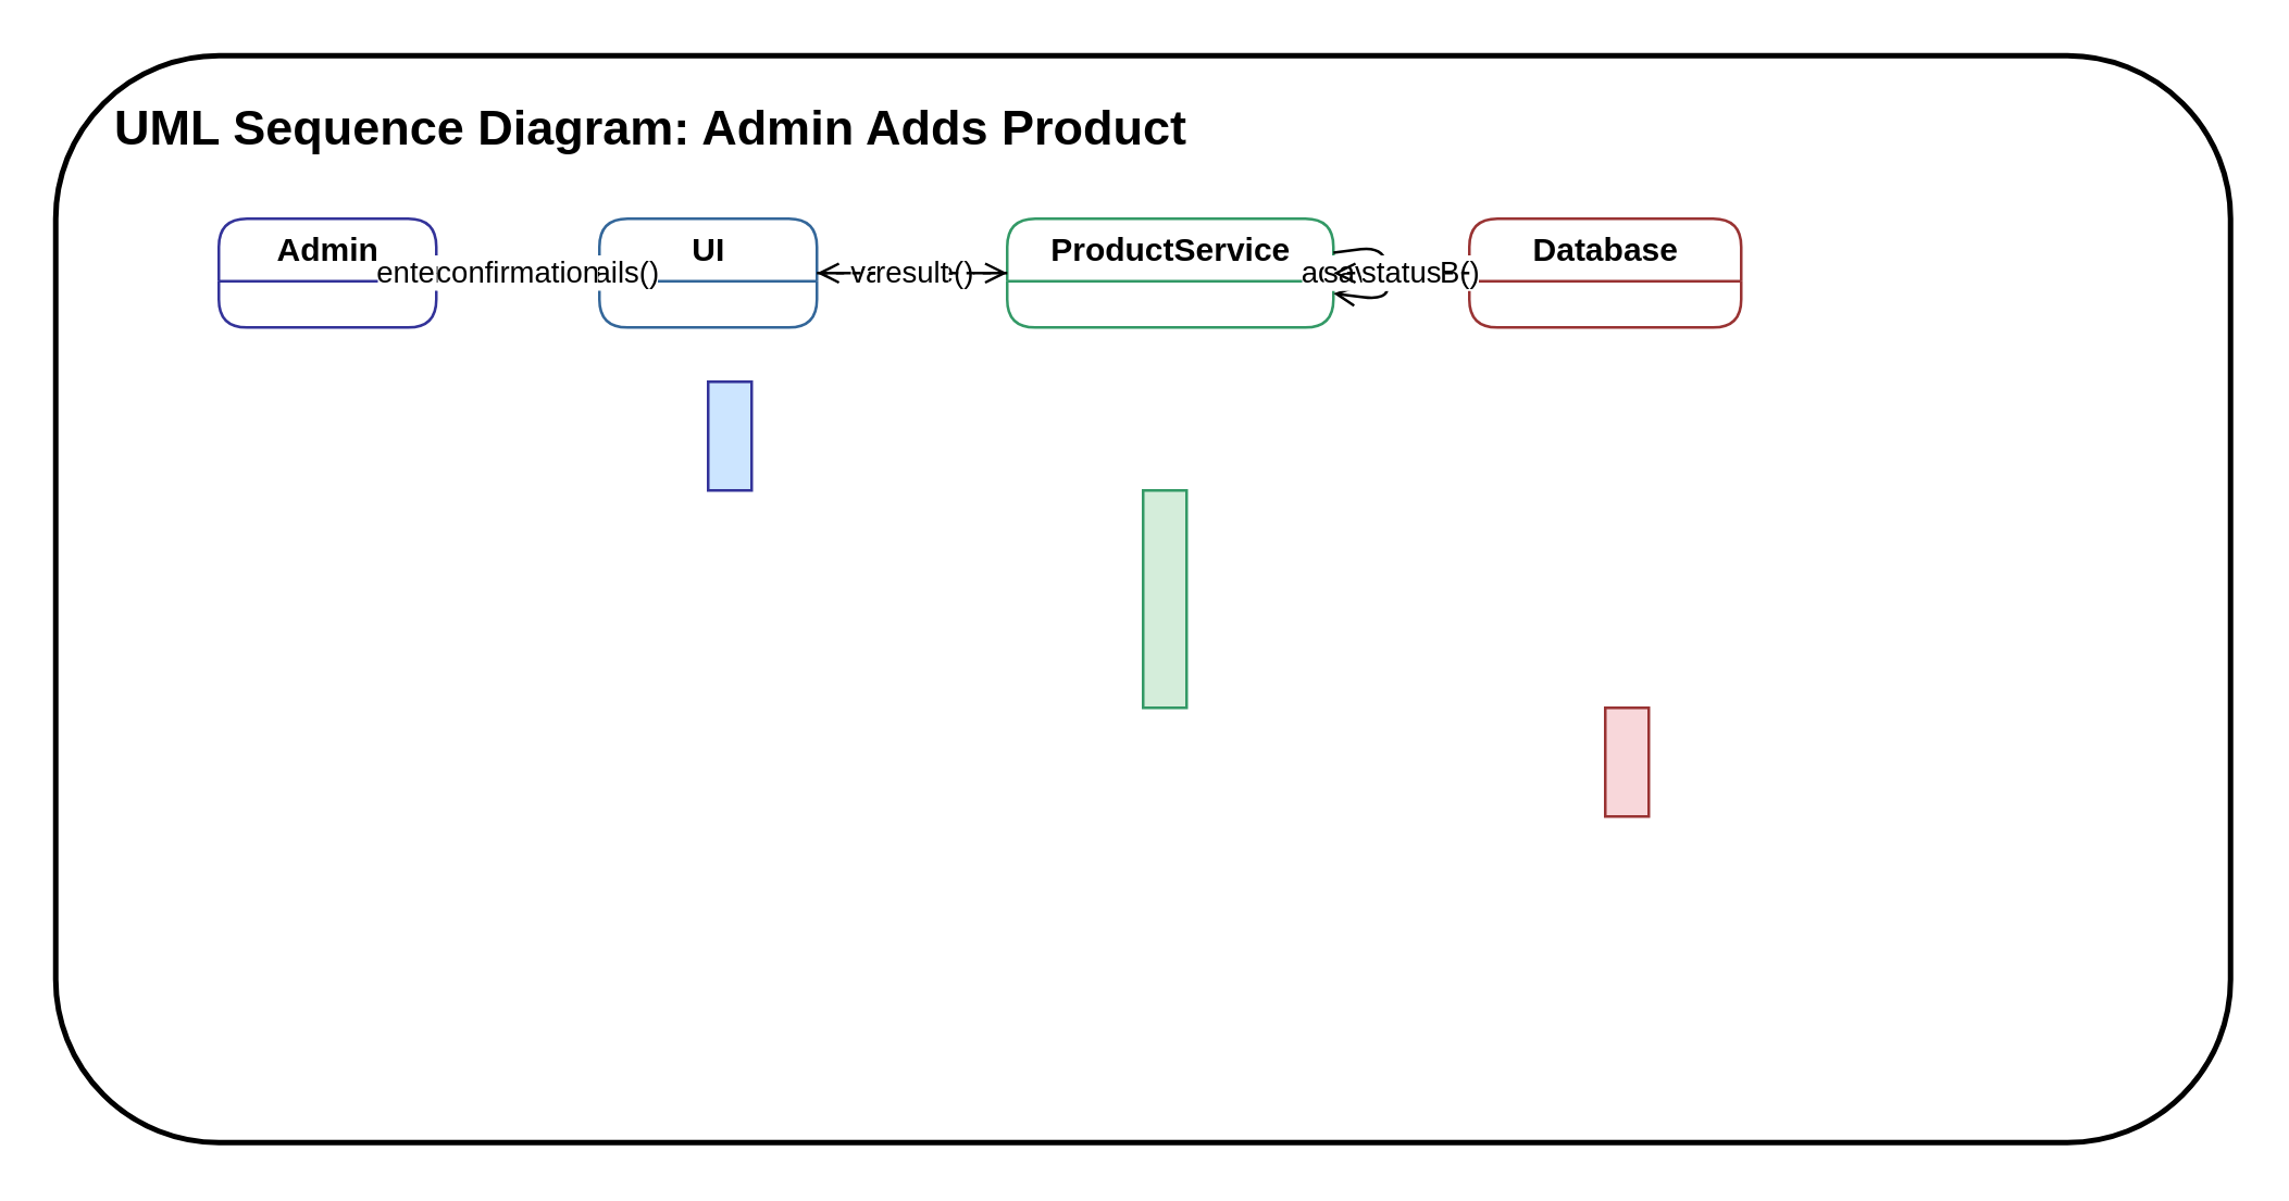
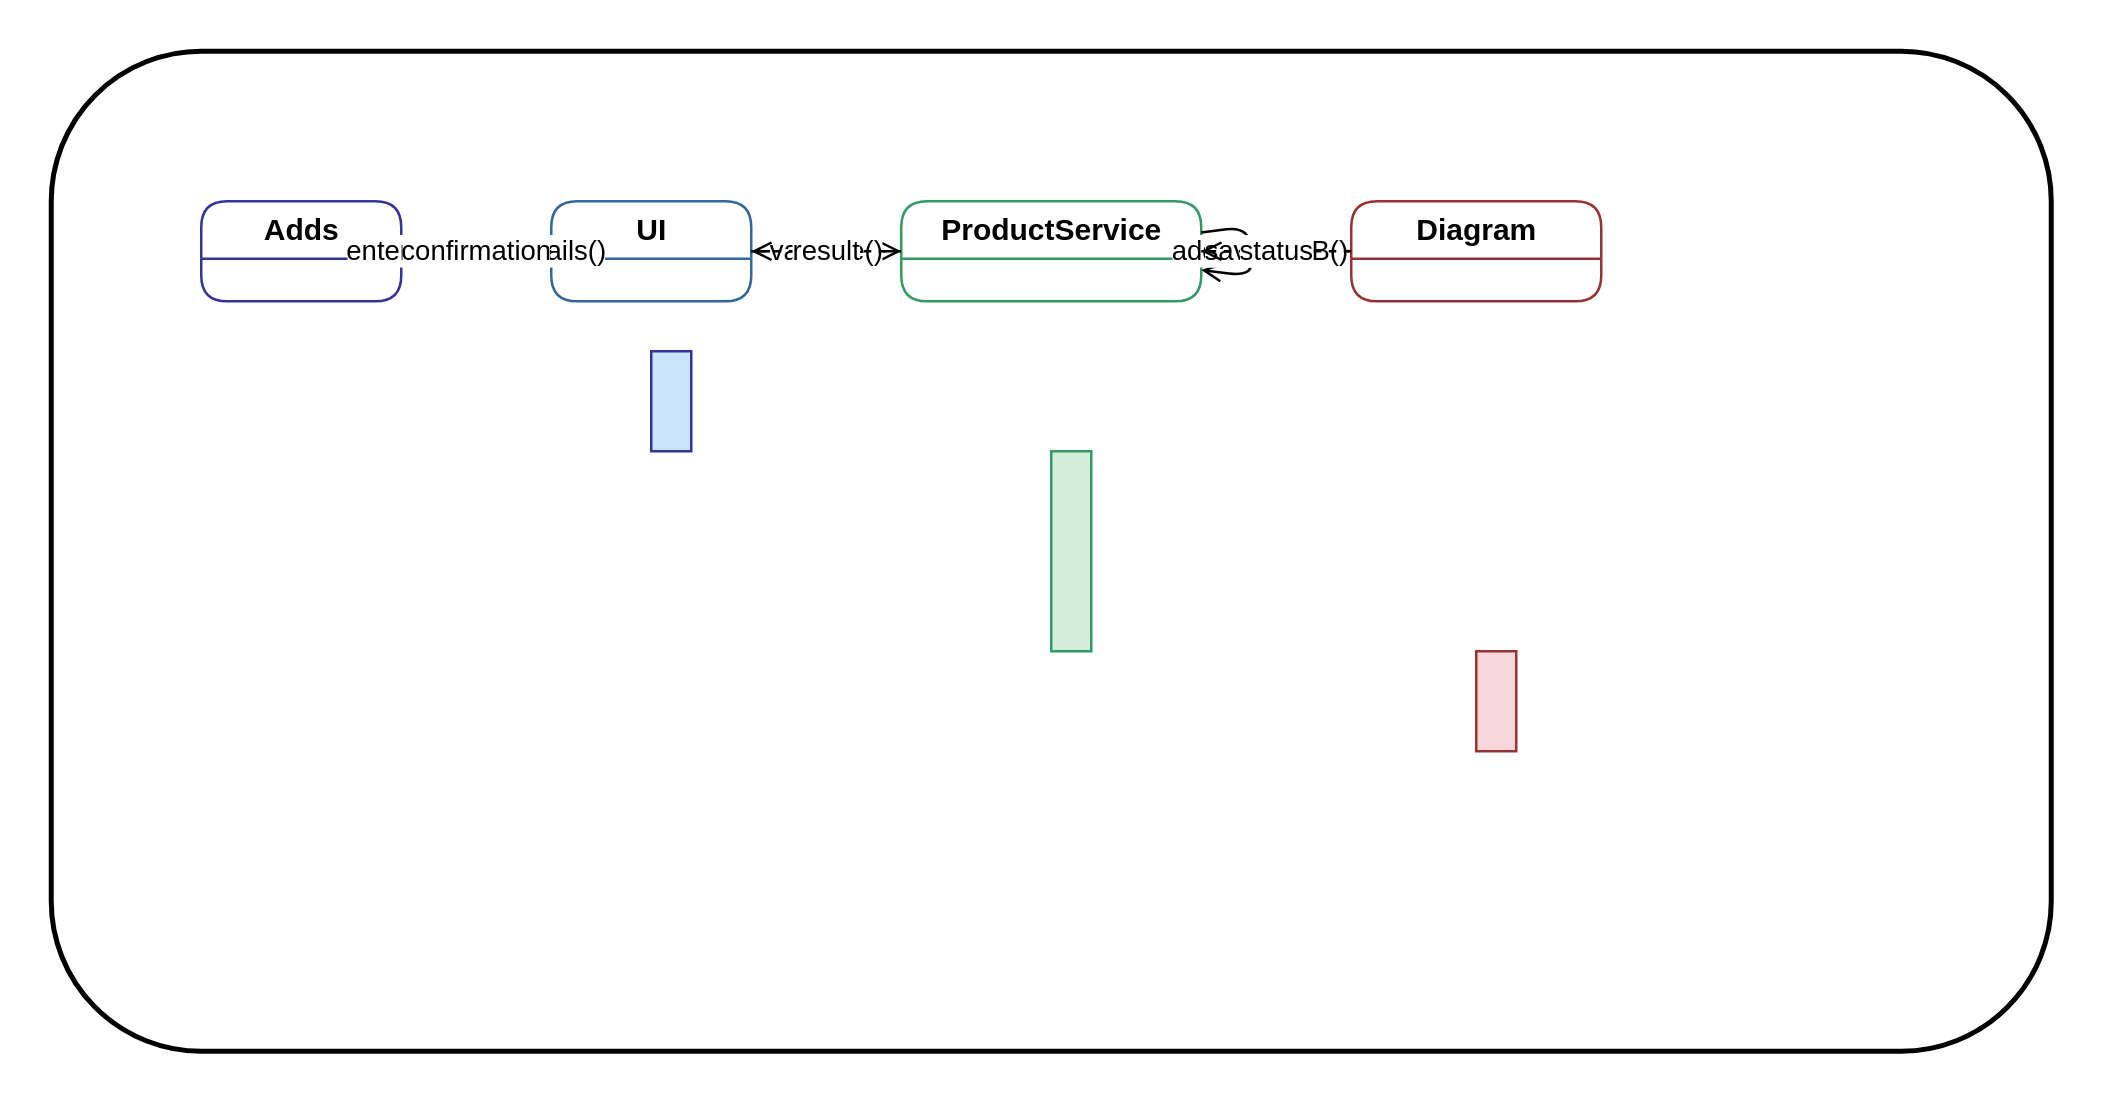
  <mxCell id="0" />
  <mxCell id="1" parent="0" />
  <mxCell id="2" style="rounded=1;strokeColor=#000000;strokeWidth=2;" vertex="1" parent="1"><mxGeometry x="20" y="20" width="800" height="400" as="geometry" /></mxCell>
- <mxCell id="3" value="UML Sequence Diagram: Admin Adds Product" style="text;html=1;fontSize=18;fontStyle=1;strokeColor=none;fillColor=none;" vertex="1" parent="1"><mxGeometry x="40" y="30" width="400" height="30" as="geometry" /></mxCell>
- <mxCell id="4" value="Admin" style="swimlane;html=1;rounded=1;strokeColor=#333399;" vertex="1" parent="1"><mxGeometry x="80" y="80" width="80" height="40" as="geometry" /></mxCell>
+ <mxCell id="4" value="Adds" style="swimlane;html=1;rounded=1;strokeColor=#333399;" vertex="1" parent="1"><mxGeometry x="80" y="80" width="80" height="40" as="geometry" /></mxCell>
  <mxCell id="5" value="UI" style="swimlane;html=1;rounded=1;strokeColor=#336699;" vertex="1" parent="1"><mxGeometry x="220" y="80" width="80" height="40" as="geometry" /></mxCell>
- <mxCell id="6" value="ProductService" style="swimlane;html=1;rounded=1;strokeColor=#339966;" vertex="1" parent="1"><mxGeometry x="370" y="80" width="120" height="40" as="geometry" /></mxCell>
- <mxCell id="7" value="Database" style="swimlane;html=1;rounded=1;strokeColor=#993333;" vertex="1" parent="1"><mxGeometry x="540" y="80" width="100" height="40" as="geometry" /></mxCell>
+ <mxCell id="6" value="ProductService" style="swimlane;html=1;rounded=1;strokeColor=#339966;" vertex="1" parent="1"><mxGeometry x="360" y="80" width="120" height="40" as="geometry" /></mxCell>
+ <mxCell id="7" value="Diagram" style="swimlane;html=1;rounded=1;strokeColor=#993333;" vertex="1" parent="1"><mxGeometry x="540" y="80" width="100" height="40" as="geometry" /></mxCell>
  <mxCell id="8" style="dashed=1;strokeColor=#888888;" edge="1" parent="1" source="4"><mxGeometry x="120" y="120" height="220" as="geometry" /></mxCell>
  <mxCell id="9" style="dashed=1;strokeColor=#888888;" edge="1" parent="1" source="5"><mxGeometry x="260" y="120" height="220" as="geometry" /></mxCell>
  <mxCell id="10" style="dashed=1;strokeColor=#888888;" edge="1" parent="1" source="6"><mxGeometry x="420" y="120" height="220" as="geometry" /></mxCell>
  <mxCell id="11" style="dashed=1;strokeColor=#888888;" edge="1" parent="1" source="7"><mxGeometry x="590" y="120" height="220" as="geometry" /></mxCell>
  <mxCell id="12" style="shape=rectangle;fillColor=#cce5ff;strokeColor=#333399;" vertex="1" parent="1"><mxGeometry x="260" y="140" width="16" height="40" as="geometry" /></mxCell>
  <mxCell id="13" style="shape=rectangle;fillColor=#d4edda;strokeColor=#339966;" vertex="1" parent="1"><mxGeometry x="420" y="180" width="16" height="80" as="geometry" /></mxCell>
  <mxCell id="14" style="shape=rectangle;fillColor=#f8d7da;strokeColor=#993333;" vertex="1" parent="1"><mxGeometry x="590" y="260" width="16" height="40" as="geometry" /></mxCell>
  <mxCell id="15" value="enterProductDetails()" style="endArrow=open;html=1;" edge="1" parent="1" source="4" target="5"><mxGeometry relative="1" as="geometry"><mxPoint x="160" y="140" as="targetPoint" /></mxGeometry></mxCell>
  <mxCell id="16" value="validate()" style="endArrow=open;html=1;" edge="1" parent="1" source="5" target="6"><mxGeometry relative="1" as="geometry"><mxPoint x="340" y="180" as="targetPoint" /></mxGeometry></mxCell>
  <mxCell id="17" value="addProduct()" style="endArrow=open;html=1;" edge="1" parent="1" source="6" target="6"><mxGeometry relative="1" as="geometry"><mxPoint x="420" y="220" as="targetPoint" /></mxGeometry></mxCell>
  <mxCell id="18" value="saveToDB()" style="endArrow=open;html=1;" edge="1" parent="1" source="6" target="7"><mxGeometry relative="1" as="geometry"><mxPoint x="590" y="260" as="targetPoint" /></mxGeometry></mxCell>
  <mxCell id="19" value="status" style="endArrow=open;dashed=1;html=1;" edge="1" parent="1" source="7" target="6"><mxGeometry relative="1" as="geometry"><mxPoint x="420" y="300" as="targetPoint" /></mxGeometry></mxCell>
  <mxCell id="20" value="result" style="endArrow=open;dashed=1;html=1;" edge="1" parent="1" source="6" target="5"><mxGeometry relative="1" as="geometry"><mxPoint x="260" y="340" as="targetPoint" /></mxGeometry></mxCell>
  <mxCell id="21" value="confirmation" style="endArrow=open;dashed=1;html=1;" edge="1" parent="1" source="5" target="4"><mxGeometry relative="1" as="geometry"><mxPoint x="120" y="360" as="targetPoint" /></mxGeometry></mxCell>
